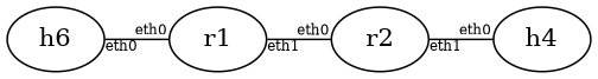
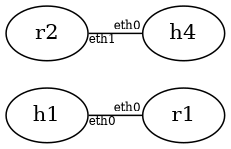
  digraph {
    rankdir=LR
    node [labelfontsize=12]
    edge [dir=none headlabel=eth0 labelfontsize=8 taillabel=eth1]
    r1
    r2
    n3 [label=h4]
-   h1 [label=h6]
-   r1 -> r2
+   h1
    r2 -> n3
    h1 -> r1 [taillabel=eth0]
  }
